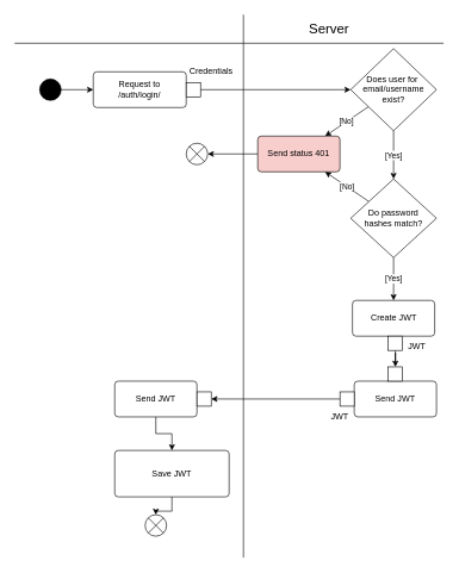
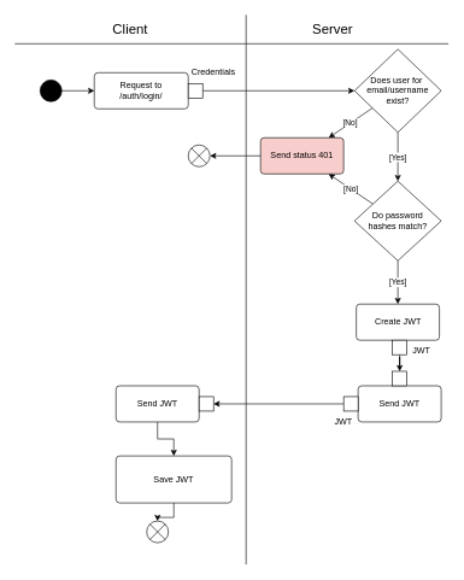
  <mxCell id="0" />
  <mxCell id="1" parent="0" />
  <mxCell id="2" value="" style="endArrow=none;html=1;rounded=0;" edge="1" parent="1"><mxGeometry width="50" height="50" relative="1" as="geometry"><mxPoint x="20" y="60" as="sourcePoint" /><mxPoint x="620" y="60" as="targetPoint" /></mxGeometry></mxCell>
  <mxCell id="3" value="" style="endArrow=none;html=1;rounded=0;" edge="1" parent="1"><mxGeometry width="50" height="50" relative="1" as="geometry"><mxPoint x="340" y="20" as="sourcePoint" /><mxPoint x="340" y="780" as="targetPoint" /></mxGeometry></mxCell>
+ <mxCell id="4" value="Client" style="text;html=1;align=center;verticalAlign=middle;whiteSpace=wrap;rounded=0;fontStyle=0;fontSize=19;" vertex="1" parent="1"><mxGeometry x="150" y="20" width="60" height="40" as="geometry" /></mxCell>
  <mxCell id="5" value="Server" style="text;html=1;align=center;verticalAlign=middle;whiteSpace=wrap;rounded=0;fontStyle=0;fontSize=19;" vertex="1" parent="1"><mxGeometry x="430" y="20" width="60" height="40" as="geometry" /></mxCell>
  <mxCell id="6" style="edgeStyle=orthogonalEdgeStyle;rounded=0;orthogonalLoop=1;jettySize=auto;html=1;" edge="1" parent="1" source="7" target="8"><mxGeometry relative="1" as="geometry" /></mxCell>
  <mxCell id="7" value="" style="ellipse;fillColor=strokeColor;html=1;" vertex="1" parent="1"><mxGeometry x="55" y="110" width="30" height="30" as="geometry" /></mxCell>
  <mxCell id="8" value="&lt;div&gt;Request to&lt;/div&gt;&lt;div&gt;/auth/login/&lt;/div&gt;" style="html=1;align=center;verticalAlign=middle;rounded=1;absoluteArcSize=1;arcSize=10;dashed=0;whiteSpace=wrap;" vertex="1" parent="1"><mxGeometry x="130" y="100" width="130" height="50" as="geometry" /></mxCell>
  <mxCell id="9" style="edgeStyle=orthogonalEdgeStyle;rounded=0;orthogonalLoop=1;jettySize=auto;html=1;" edge="1" parent="1" source="10" target="14"><mxGeometry relative="1" as="geometry"><mxPoint x="385" y="125" as="targetPoint" /></mxGeometry></mxCell>
  <mxCell id="10" value="" style="rounded=0;whiteSpace=wrap;html=1;" vertex="1" parent="1"><mxGeometry x="260" y="115" width="20" height="20" as="geometry" /></mxCell>
  <mxCell id="11" value="Credentials" style="text;html=1;align=center;verticalAlign=middle;whiteSpace=wrap;rounded=0;" vertex="1" parent="1"><mxGeometry x="260" y="85" width="70" height="30" as="geometry" /></mxCell>
  <mxCell id="12" value="[No]" style="rounded=0;orthogonalLoop=1;jettySize=auto;html=1;" edge="1" parent="1" source="14" target="16"><mxGeometry relative="1" as="geometry" /></mxCell>
  <mxCell id="13" value="[Yes]" style="edgeStyle=orthogonalEdgeStyle;rounded=0;orthogonalLoop=1;jettySize=auto;html=1;" edge="1" parent="1" source="14" target="35"><mxGeometry relative="1" as="geometry" /></mxCell>
  <mxCell id="14" value="&lt;div&gt;Does user for&amp;nbsp;&lt;/div&gt;&lt;div&gt;email/username exist?&lt;/div&gt;" style="rhombus;whiteSpace=wrap;html=1;" vertex="1" parent="1"><mxGeometry x="490" y="67.5" width="120" height="115" as="geometry" /></mxCell>
  <mxCell id="15" style="edgeStyle=orthogonalEdgeStyle;rounded=0;orthogonalLoop=1;jettySize=auto;html=1;" edge="1" parent="1" source="16" target="17"><mxGeometry relative="1" as="geometry" /></mxCell>
  <mxCell id="16" value="Send status 401" style="html=1;align=center;verticalAlign=middle;rounded=1;absoluteArcSize=1;arcSize=10;dashed=0;whiteSpace=wrap;fillColor=#f8cecc;" vertex="1" parent="1"><mxGeometry x="360" y="190" width="115" height="50" as="geometry" /></mxCell>
  <mxCell id="17" value="" style="shape=sumEllipse;perimeter=ellipsePerimeter;html=1;backgroundOutline=1;" vertex="1" parent="1"><mxGeometry x="260" y="200" width="30" height="30" as="geometry" /></mxCell>
  <mxCell id="18" value="Create JWT" style="html=1;align=center;verticalAlign=middle;rounded=1;absoluteArcSize=1;arcSize=10;dashed=0;whiteSpace=wrap;" vertex="1" parent="1"><mxGeometry x="492.5" y="420" width="115" height="50" as="geometry" /></mxCell>
  <mxCell id="19" style="edgeStyle=orthogonalEdgeStyle;rounded=0;orthogonalLoop=1;jettySize=auto;html=1;" edge="1" parent="1" source="20" target="23"><mxGeometry relative="1" as="geometry" /></mxCell>
  <mxCell id="20" value="" style="rounded=0;whiteSpace=wrap;html=1;" vertex="1" parent="1"><mxGeometry x="542.5" y="470" width="20" height="20" as="geometry" /></mxCell>
  <mxCell id="21" value="JWT" style="text;html=1;align=center;verticalAlign=middle;whiteSpace=wrap;rounded=0;" vertex="1" parent="1"><mxGeometry x="562.5" y="470" width="40" height="30" as="geometry" /></mxCell>
  <mxCell id="22" value="Send JWT" style="html=1;align=center;verticalAlign=middle;rounded=1;absoluteArcSize=1;arcSize=10;dashed=0;whiteSpace=wrap;" vertex="1" parent="1"><mxGeometry x="495" y="533" width="115" height="50" as="geometry" /></mxCell>
  <mxCell id="23" value="" style="rounded=0;whiteSpace=wrap;html=1;" vertex="1" parent="1"><mxGeometry x="542.5" y="513" width="20" height="20" as="geometry" /></mxCell>
  <mxCell id="24" style="edgeStyle=orthogonalEdgeStyle;rounded=0;orthogonalLoop=1;jettySize=auto;html=1;" edge="1" parent="1" source="25" target="29"><mxGeometry relative="1" as="geometry" /></mxCell>
  <mxCell id="25" value="" style="rounded=0;whiteSpace=wrap;html=1;" vertex="1" parent="1"><mxGeometry x="475" y="548" width="20" height="20" as="geometry" /></mxCell>
  <mxCell id="26" value="JWT" style="text;html=1;align=center;verticalAlign=middle;whiteSpace=wrap;rounded=0;" vertex="1" parent="1"><mxGeometry x="455" y="568" width="40" height="30" as="geometry" /></mxCell>
  <mxCell id="27" style="edgeStyle=orthogonalEdgeStyle;rounded=0;orthogonalLoop=1;jettySize=auto;html=1;" edge="1" parent="1" source="28" target="31"><mxGeometry relative="1" as="geometry" /></mxCell>
  <mxCell id="28" value="Send JWT" style="html=1;align=center;verticalAlign=middle;rounded=1;absoluteArcSize=1;arcSize=10;dashed=0;whiteSpace=wrap;" vertex="1" parent="1"><mxGeometry x="160" y="533" width="115" height="50" as="geometry" /></mxCell>
  <mxCell id="29" value="" style="rounded=0;whiteSpace=wrap;html=1;" vertex="1" parent="1"><mxGeometry x="275" y="548" width="20" height="20" as="geometry" /></mxCell>
  <mxCell id="30" style="edgeStyle=orthogonalEdgeStyle;rounded=0;orthogonalLoop=1;jettySize=auto;html=1;" edge="1" parent="1" source="31" target="32"><mxGeometry relative="1" as="geometry" /></mxCell>
  <mxCell id="31" value="Save JWT" style="html=1;align=center;verticalAlign=middle;rounded=1;absoluteArcSize=1;arcSize=10;dashed=0;whiteSpace=wrap;" vertex="1" parent="1"><mxGeometry x="160" y="630" width="160" height="65" as="geometry" /></mxCell>
  <mxCell id="32" value="" style="shape=sumEllipse;perimeter=ellipsePerimeter;html=1;backgroundOutline=1;" vertex="1" parent="1"><mxGeometry x="202.5" y="720" width="30" height="30" as="geometry" /></mxCell>
  <mxCell id="33" value="[No]" style="rounded=0;orthogonalLoop=1;jettySize=auto;html=1;" edge="1" parent="1" source="35" target="16"><mxGeometry relative="1" as="geometry" /></mxCell>
  <mxCell id="34" value="[Yes]" style="edgeStyle=orthogonalEdgeStyle;rounded=0;orthogonalLoop=1;jettySize=auto;html=1;" edge="1" parent="1" source="35" target="18"><mxGeometry relative="1" as="geometry" /></mxCell>
  <mxCell id="35" value="&lt;div&gt;Do password&lt;/div&gt;&lt;div&gt;hashes match?&lt;/div&gt;" style="rhombus;whiteSpace=wrap;html=1;" vertex="1" parent="1"><mxGeometry x="490" y="250" width="120" height="110" as="geometry" /></mxCell>
